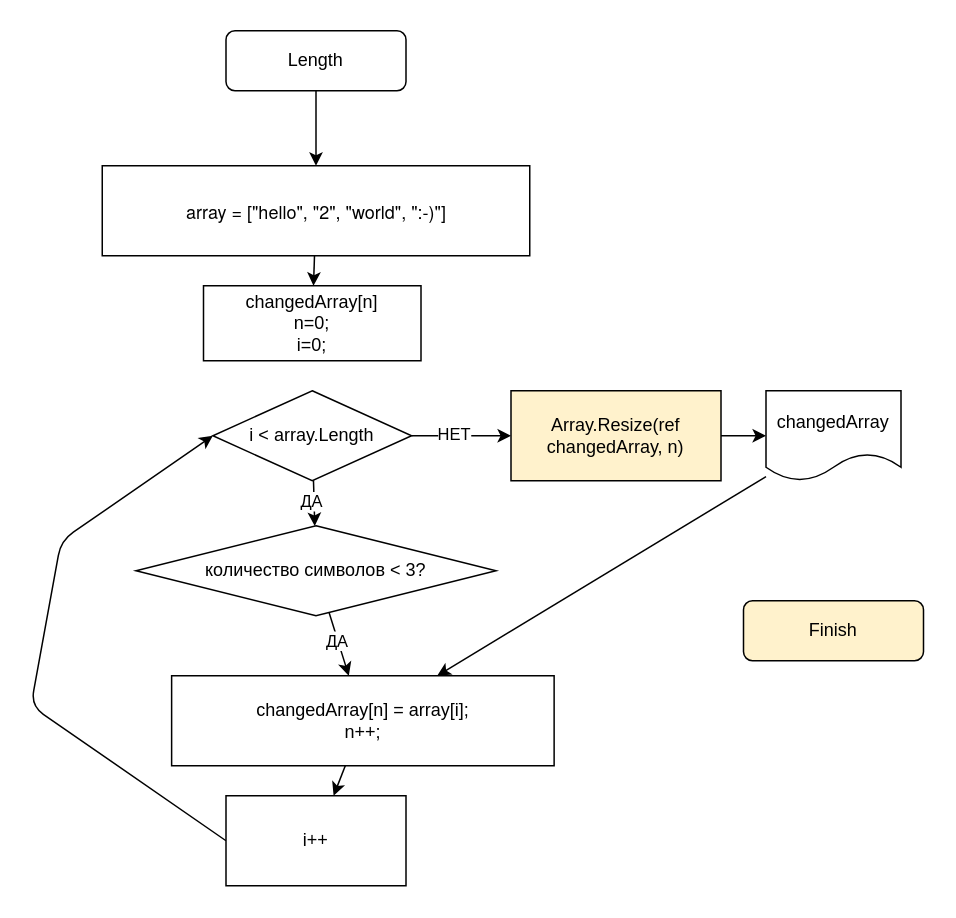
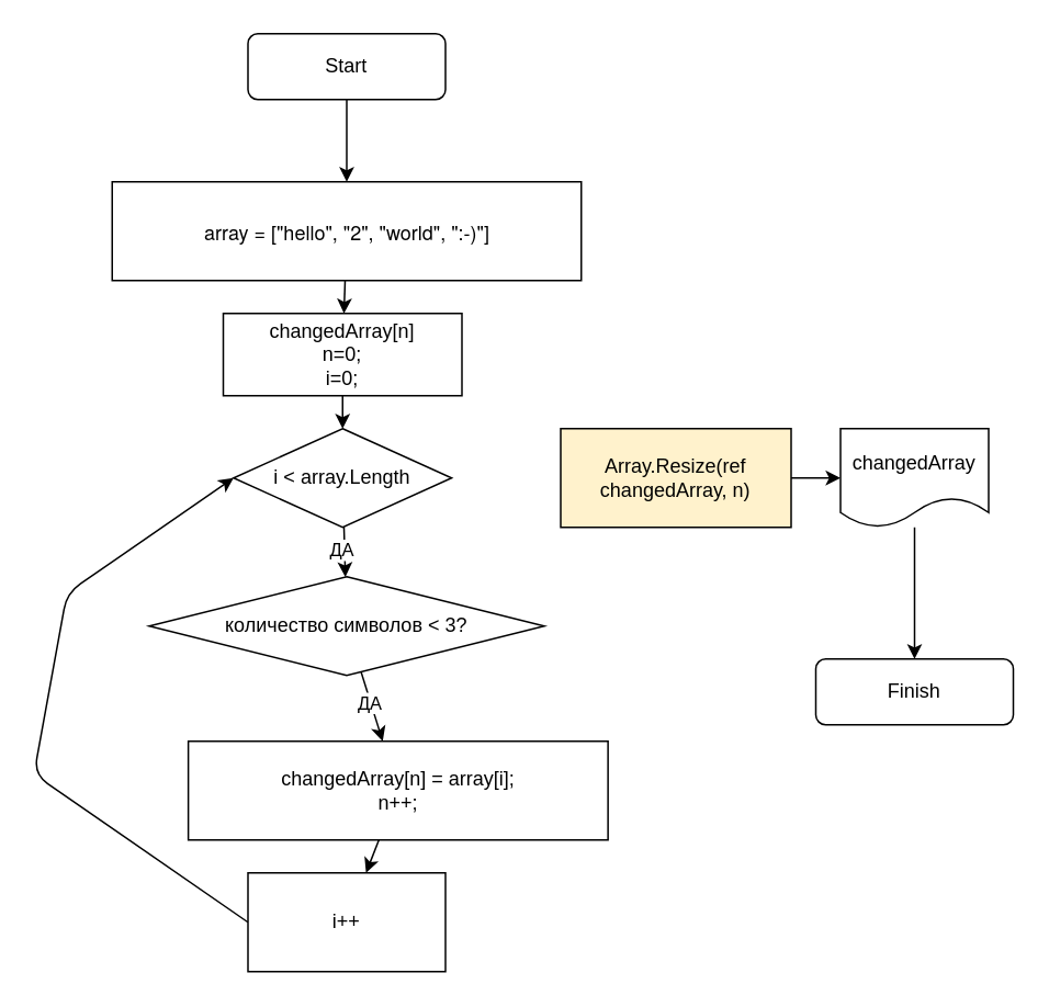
  <mxCell id="0" />
  <mxCell id="1" parent="0" />
  <mxCell id="2" value="" style="edgeStyle=none;html=1;" edge="1" parent="1" source="3" target="5"><mxGeometry relative="1" as="geometry" /></mxCell>
- <mxCell id="3" value="Length" style="rounded=1;whiteSpace=wrap;html=1;fontSize=12;glass=0;strokeWidth=1;shadow=0;" vertex="1" parent="1"><mxGeometry x="150" y="20" width="120" height="40" as="geometry" /></mxCell>
+ <mxCell id="3" value="Start" style="rounded=1;whiteSpace=wrap;html=1;fontSize=12;glass=0;strokeWidth=1;shadow=0;" vertex="1" parent="1"><mxGeometry x="150" y="20" width="120" height="40" as="geometry" /></mxCell>
  <mxCell id="4" value="" style="edgeStyle=none;html=1;" edge="1" parent="1" source="5" target="12"><mxGeometry relative="1" as="geometry" /></mxCell>
  <mxCell id="5" value="&lt;p style=&quot;margin: 0px; font-variant-numeric: normal; font-variant-east-asian: normal; font-stretch: normal; line-height: normal; font-family: &amp;quot;Helvetica Neue&amp;quot;; color: rgb(0, 0, 0); text-align: start;&quot; class=&quot;p1&quot;&gt;array = [&quot;hello&quot;, &quot;2&quot;, &quot;world&quot;, &quot;:-)&quot;]&lt;/p&gt;" style="whiteSpace=wrap;html=1;" vertex="1" parent="1"><mxGeometry x="67.5" y="110" width="285" height="60" as="geometry" /></mxCell>
  <mxCell id="6" value="" style="edgeStyle=none;html=1;" edge="1" parent="1" source="8" target="10"><mxGeometry relative="1" as="geometry" /></mxCell>
  <mxCell id="7" value="ДА" style="edgeLabel;html=1;align=center;verticalAlign=middle;resizable=0;points=[];" vertex="1" connectable="0" parent="6"><mxGeometry x="-0.125" y="-1" relative="1" as="geometry"><mxPoint as="offset" /></mxGeometry></mxCell>
  <mxCell id="8" value="количество символов &amp;lt; 3?" style="rhombus;whiteSpace=wrap;html=1;" vertex="1" parent="1"><mxGeometry x="90" y="350" width="240" height="60" as="geometry" /></mxCell>
  <mxCell id="9" value="" style="edgeStyle=none;html=1;" edge="1" parent="1" source="10" target="14"><mxGeometry relative="1" as="geometry" /></mxCell>
  <mxCell id="10" value="changedArray[n] = array[i];&lt;br&gt;n++;" style="whiteSpace=wrap;html=1;" vertex="1" parent="1"><mxGeometry x="113.75" y="450" width="255" height="60" as="geometry" /></mxCell>
+ <mxCell id="11" value="" style="edgeStyle=none;html=1;" edge="1" parent="1" source="12" target="19"><mxGeometry relative="1" as="geometry" /></mxCell>
  <mxCell id="12" value="changedArray[n]&lt;br&gt;n=0;&lt;br&gt;i=0;" style="whiteSpace=wrap;html=1;" vertex="1" parent="1"><mxGeometry x="135" y="190" width="145" height="50" as="geometry" /></mxCell>
  <mxCell id="13" style="edgeStyle=none;html=1;exitX=0;exitY=0.5;exitDx=0;exitDy=0;entryX=0;entryY=0.5;entryDx=0;entryDy=0;" edge="1" parent="1" source="14" target="19"><mxGeometry relative="1" as="geometry"><Array as="points"><mxPoint x="20" y="470" /><mxPoint x="40" y="360" /></Array></mxGeometry></mxCell>
  <mxCell id="14" value="i++" style="whiteSpace=wrap;html=1;" vertex="1" parent="1"><mxGeometry x="150" y="530" width="120" height="60" as="geometry" /></mxCell>
  <mxCell id="15" value="" style="edgeStyle=none;html=1;" edge="1" parent="1" source="19" target="8"><mxGeometry relative="1" as="geometry" /></mxCell>
  <mxCell id="16" value="ДА" style="edgeLabel;html=1;align=center;verticalAlign=middle;resizable=0;points=[];" vertex="1" connectable="0" parent="15"><mxGeometry x="-0.093" y="-2" relative="1" as="geometry"><mxPoint as="offset" /></mxGeometry></mxCell>
- <mxCell id="17" value="" style="edgeStyle=none;html=1;" edge="1" parent="1" source="19" target="24"><mxGeometry relative="1" as="geometry" /></mxCell>
- <mxCell id="18" value="НЕТ" style="edgeLabel;html=1;align=center;verticalAlign=middle;resizable=0;points=[];" vertex="1" connectable="0" parent="17"><mxGeometry x="-0.147" y="2" relative="1" as="geometry"><mxPoint as="offset" /></mxGeometry></mxCell>
  <mxCell id="19" value="i &amp;lt; array.Length" style="rhombus;whiteSpace=wrap;html=1;" vertex="1" parent="1"><mxGeometry x="141.25" y="260" width="132.5" height="60" as="geometry" /></mxCell>
- <mxCell id="20" value="" style="edgeStyle=none;html=1;" edge="1" parent="1" source="21" target="10"><mxGeometry relative="1" as="geometry" /></mxCell>
+ <mxCell id="20" value="" style="edgeStyle=none;html=1;" edge="1" parent="1" source="21" target="22"><mxGeometry relative="1" as="geometry" /></mxCell>
  <mxCell id="21" value="changedArray" style="shape=document;whiteSpace=wrap;html=1;boundedLbl=1;" vertex="1" parent="1"><mxGeometry x="510" y="260" width="90" height="60" as="geometry" /></mxCell>
- <mxCell id="22" value="Finish" style="rounded=1;whiteSpace=wrap;html=1;fontSize=12;glass=0;strokeWidth=1;shadow=0;fillColor=#fff2cc;" vertex="1" parent="1"><mxGeometry x="495" y="400" width="120" height="40" as="geometry" /></mxCell>
+ <mxCell id="22" value="Finish" style="rounded=1;whiteSpace=wrap;html=1;fontSize=12;glass=0;strokeWidth=1;shadow=0;" vertex="1" parent="1"><mxGeometry x="495" y="400" width="120" height="40" as="geometry" /></mxCell>
  <mxCell id="23" value="" style="edgeStyle=none;html=1;" edge="1" parent="1" source="24" target="21"><mxGeometry relative="1" as="geometry" /></mxCell>
  <mxCell id="24" value="Array.Resize(ref changedArray, n)" style="whiteSpace=wrap;html=1;fillColor=#fff2cc;" vertex="1" parent="1"><mxGeometry x="340" y="260" width="140" height="60" as="geometry" /></mxCell>
